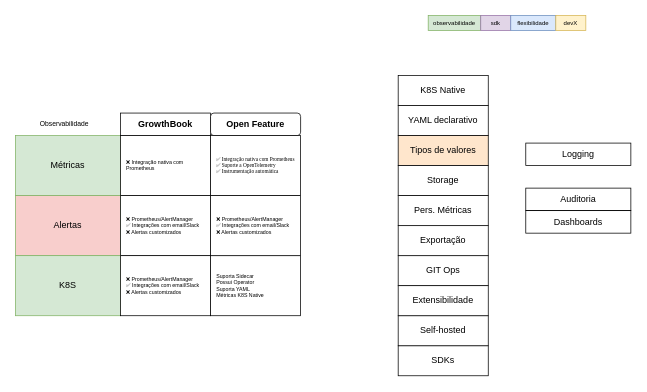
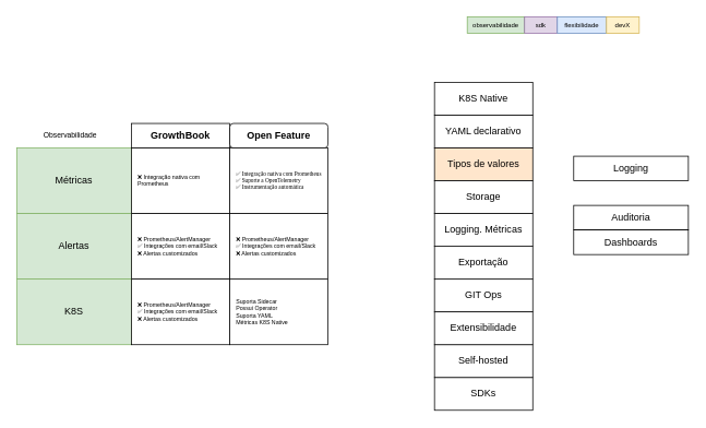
  <mxCell id="0" />
  <mxCell id="1" parent="0" />
  <mxCell id="2" value="GrowthBook" style="whiteSpace=wrap;html=1;fontStyle=1;rounded=0;" vertex="1" parent="1"><mxGeometry x="160" y="150" width="120" height="30" as="geometry" /></mxCell>
  <mxCell id="3" value="Open Feature" style="whiteSpace=wrap;html=1;fontStyle=1;rounded=1;" vertex="1" parent="1"><mxGeometry x="280" y="150" width="120" height="30" as="geometry" /></mxCell>
  <mxCell id="4" value="K8S Native" style="whiteSpace=wrap;html=1;rounded=0;" vertex="1" parent="1"><mxGeometry x="530" y="100" width="120" height="40" as="geometry" /></mxCell>
  <mxCell id="5" value="YAML declarativo" style="whiteSpace=wrap;html=1;rounded=0;" vertex="1" parent="1"><mxGeometry x="530" y="140" width="120" height="40" as="geometry" /></mxCell>
  <mxCell id="6" value="Tipos de valores" style="whiteSpace=wrap;html=1;rounded=0;fillColor=#ffe6cc;" vertex="1" parent="1"><mxGeometry x="530" y="180" width="120" height="40" as="geometry" /></mxCell>
  <mxCell id="7" value="Storage" style="whiteSpace=wrap;html=1;rounded=0;" vertex="1" parent="1"><mxGeometry x="530" y="220" width="120" height="40" as="geometry" /></mxCell>
  <mxCell id="8" value="GIT Ops" style="whiteSpace=wrap;html=1;rounded=0;" vertex="1" parent="1"><mxGeometry x="530" y="340" width="120" height="40" as="geometry" /></mxCell>
  <mxCell id="9" value="Exportação" style="whiteSpace=wrap;html=1;rounded=0;" vertex="1" parent="1"><mxGeometry x="530" y="300" width="120" height="40" as="geometry" /></mxCell>
- <mxCell id="10" value="Pers. Métricas" style="whiteSpace=wrap;html=1;rounded=0;" vertex="1" parent="1"><mxGeometry x="530" y="260" width="120" height="40" as="geometry" /></mxCell>
+ <mxCell id="10" value="Logging. Métricas" style="whiteSpace=wrap;html=1;rounded=0;" vertex="1" parent="1"><mxGeometry x="530" y="260" width="120" height="40" as="geometry" /></mxCell>
  <mxCell id="11" value="SDKs" style="whiteSpace=wrap;html=1;rounded=0;" vertex="1" parent="1"><mxGeometry x="530" y="460" width="120" height="40" as="geometry" /></mxCell>
  <mxCell id="12" value="Self-hosted" style="whiteSpace=wrap;html=1;rounded=0;" vertex="1" parent="1"><mxGeometry x="530" y="420" width="120" height="40" as="geometry" /></mxCell>
  <mxCell id="13" value="Extensibilidade" style="whiteSpace=wrap;html=1;rounded=0;" vertex="1" parent="1"><mxGeometry x="530" y="380" width="120" height="40" as="geometry" /></mxCell>
  <mxCell id="14" value="Observabilidade" style="text;html=1;align=center;verticalAlign=middle;resizable=0;points=[];autosize=1;strokeColor=none;fillColor=none;fontSize=9;fontStyle=0;rounded=0;" vertex="1" parent="1"><mxGeometry x="40" y="155" width="90" height="20" as="geometry" /></mxCell>
  <mxCell id="15" value="Métricas" style="whiteSpace=wrap;html=1;fillColor=#d5e8d4;strokeColor=#82b366;rounded=0;" vertex="1" parent="1"><mxGeometry x="20" y="180" width="140" height="80" as="geometry" /></mxCell>
  <mxCell id="16" value="Logging" style="whiteSpace=wrap;html=1;fillColor=none;rounded=0;" vertex="1" parent="1"><mxGeometry x="700" y="190" width="140" height="30" as="geometry" /></mxCell>
  <mxCell id="17" value="Auditoria" style="whiteSpace=wrap;html=1;fillColor=none;rounded=0;" vertex="1" parent="1"><mxGeometry x="700" y="250" width="140" height="30" as="geometry" /></mxCell>
  <mxCell id="18" value="Dashboards" style="whiteSpace=wrap;html=1;fillColor=none;rounded=0;" vertex="1" parent="1"><mxGeometry x="700" y="280" width="140" height="30" as="geometry" /></mxCell>
  <mxCell id="19" value="observabilidade" style="whiteSpace=wrap;html=1;fillColor=#d5e8d4;strokeColor=#82b366;fontSize=8;rounded=0;" vertex="1" parent="1"><mxGeometry x="570" y="20" width="70" height="20" as="geometry" /></mxCell>
  <mxCell id="20" value="sdk" style="whiteSpace=wrap;html=1;fillColor=#e1d5e7;strokeColor=#9673a6;fontSize=8;rounded=0;" vertex="1" parent="1"><mxGeometry x="640" y="20" width="40" height="20" as="geometry" /></mxCell>
  <mxCell id="21" value="flexibilidade" style="whiteSpace=wrap;html=1;fillColor=#dae8fc;strokeColor=#6c8ebf;fontSize=8;rounded=0;" vertex="1" parent="1"><mxGeometry x="680" y="20" width="60" height="20" as="geometry" /></mxCell>
  <mxCell id="22" value="devX" style="whiteSpace=wrap;html=1;fillColor=#fff2cc;strokeColor=#d6b656;fontSize=8;rounded=0;" vertex="1" parent="1"><mxGeometry x="740" y="20" width="40" height="20" as="geometry" /></mxCell>
  <mxCell id="23" value="&lt;span style=&quot;&quot;&gt;❌&lt;/span&gt;&amp;nbsp;Integração nativa com Prometheus" style="whiteSpace=wrap;html=1;fontSize=7;align=left;spacing=8;rounded=0;" vertex="1" parent="1"><mxGeometry x="160" y="180" width="120" height="80" as="geometry" /></mxCell>
- <mxCell id="24" value="Alertas" style="whiteSpace=wrap;html=1;fillColor=#f8cecc;strokeColor=#82b366;rounded=0;" vertex="1" parent="1"><mxGeometry x="20" y="260" width="140" height="80" as="geometry" /></mxCell>
+ <mxCell id="24" value="Alertas" style="whiteSpace=wrap;html=1;fillColor=#d5e8d4;strokeColor=#82b366;rounded=0;" vertex="1" parent="1"><mxGeometry x="20" y="260" width="140" height="80" as="geometry" /></mxCell>
  <mxCell id="25" value="&lt;div style=&quot;&quot;&gt;&lt;span style=&quot;background-color: initial;&quot;&gt;❌&amp;nbsp;&lt;/span&gt;&lt;span style=&quot;background-color: initial;&quot;&gt;Prometheus/AlertManager&lt;/span&gt;&lt;br&gt;&lt;/div&gt;&lt;div style=&quot;&quot;&gt;✅ Integrações com email/Slack&lt;span style=&quot;background-color: initial;&quot;&gt;&lt;br&gt;&lt;/span&gt;&lt;/div&gt;&lt;div style=&quot;&quot;&gt;&lt;span style=&quot;background-color: initial;&quot;&gt;❌ Alertas customizados&lt;/span&gt;&lt;br&gt;&lt;/div&gt;" style="whiteSpace=wrap;html=1;fontSize=7;spacing=8;align=left;rounded=0;" vertex="1" parent="1"><mxGeometry x="160" y="260" width="120" height="80" as="geometry" /></mxCell>
  <mxCell id="26" value="&lt;div style=&quot;text-align: left;&quot;&gt;&lt;span style=&quot;background-color: initial;&quot;&gt;✅ Integração nativa com Prometheus&lt;/span&gt;&lt;/div&gt;&lt;div style=&quot;text-align: left;&quot;&gt;✅ Suporte a OpenTelemetry&lt;br&gt;&lt;/div&gt;&lt;div style=&quot;text-align: left;&quot;&gt;✅ Instrumentação automática&lt;br&gt;&lt;/div&gt;" style="whiteSpace=wrap;html=1;fontSize=7;spacing=8;horizontal=1;fontFamily=Verdana;rounded=0;" vertex="1" parent="1"><mxGeometry x="280" y="180" width="120" height="80" as="geometry" /></mxCell>
  <mxCell id="27" value="K8S" style="whiteSpace=wrap;html=1;fillColor=#d5e8d4;strokeColor=#82b366;rounded=0;" vertex="1" parent="1"><mxGeometry x="20" y="340" width="140" height="80" as="geometry" /></mxCell>
  <mxCell id="28" value="&lt;div style=&quot;&quot;&gt;&lt;span style=&quot;background-color: initial;&quot;&gt;❌&amp;nbsp;&lt;/span&gt;&lt;span style=&quot;background-color: initial;&quot;&gt;Prometheus/AlertManager&lt;/span&gt;&lt;br&gt;&lt;/div&gt;&lt;div style=&quot;&quot;&gt;✅ Integrações com email/Slack&lt;span style=&quot;background-color: initial;&quot;&gt;&lt;br&gt;&lt;/span&gt;&lt;/div&gt;&lt;div style=&quot;&quot;&gt;&lt;span style=&quot;background-color: initial;&quot;&gt;❌ Alertas customizados&lt;/span&gt;&lt;br&gt;&lt;/div&gt;" style="whiteSpace=wrap;html=1;fontSize=7;spacing=8;align=left;rounded=0;" vertex="1" parent="1"><mxGeometry x="160" y="340" width="120" height="80" as="geometry" /></mxCell>
  <mxCell id="29" value="&lt;div style=&quot;&quot;&gt;Suporta Sidecar&lt;/div&gt;&lt;div style=&quot;&quot;&gt;Possui Operator&lt;/div&gt;&lt;div style=&quot;&quot;&gt;Suporta YAML&lt;/div&gt;&lt;div style=&quot;&quot;&gt;Métricas K8S Native&lt;/div&gt;" style="whiteSpace=wrap;html=1;fontSize=7;spacing=8;align=left;rounded=0;" vertex="1" parent="1"><mxGeometry x="280" y="340" width="120" height="80" as="geometry" /></mxCell>
  <mxCell id="30" value="&lt;div style=&quot;&quot;&gt;&lt;span style=&quot;background-color: initial;&quot;&gt;❌&amp;nbsp;&lt;/span&gt;&lt;span style=&quot;background-color: initial;&quot;&gt;Prometheus/AlertManager&lt;/span&gt;&lt;br&gt;&lt;/div&gt;&lt;div style=&quot;&quot;&gt;✅ Integrações com email/Slack&lt;span style=&quot;background-color: initial;&quot;&gt;&lt;br&gt;&lt;/span&gt;&lt;/div&gt;&lt;div style=&quot;&quot;&gt;&lt;span style=&quot;background-color: initial;&quot;&gt;❌ Alertas customizados&lt;/span&gt;&lt;br&gt;&lt;/div&gt;" style="whiteSpace=wrap;html=1;fontSize=7;spacing=8;align=left;rounded=0;" vertex="1" parent="1"><mxGeometry x="280" y="260" width="120" height="80" as="geometry" /></mxCell>
